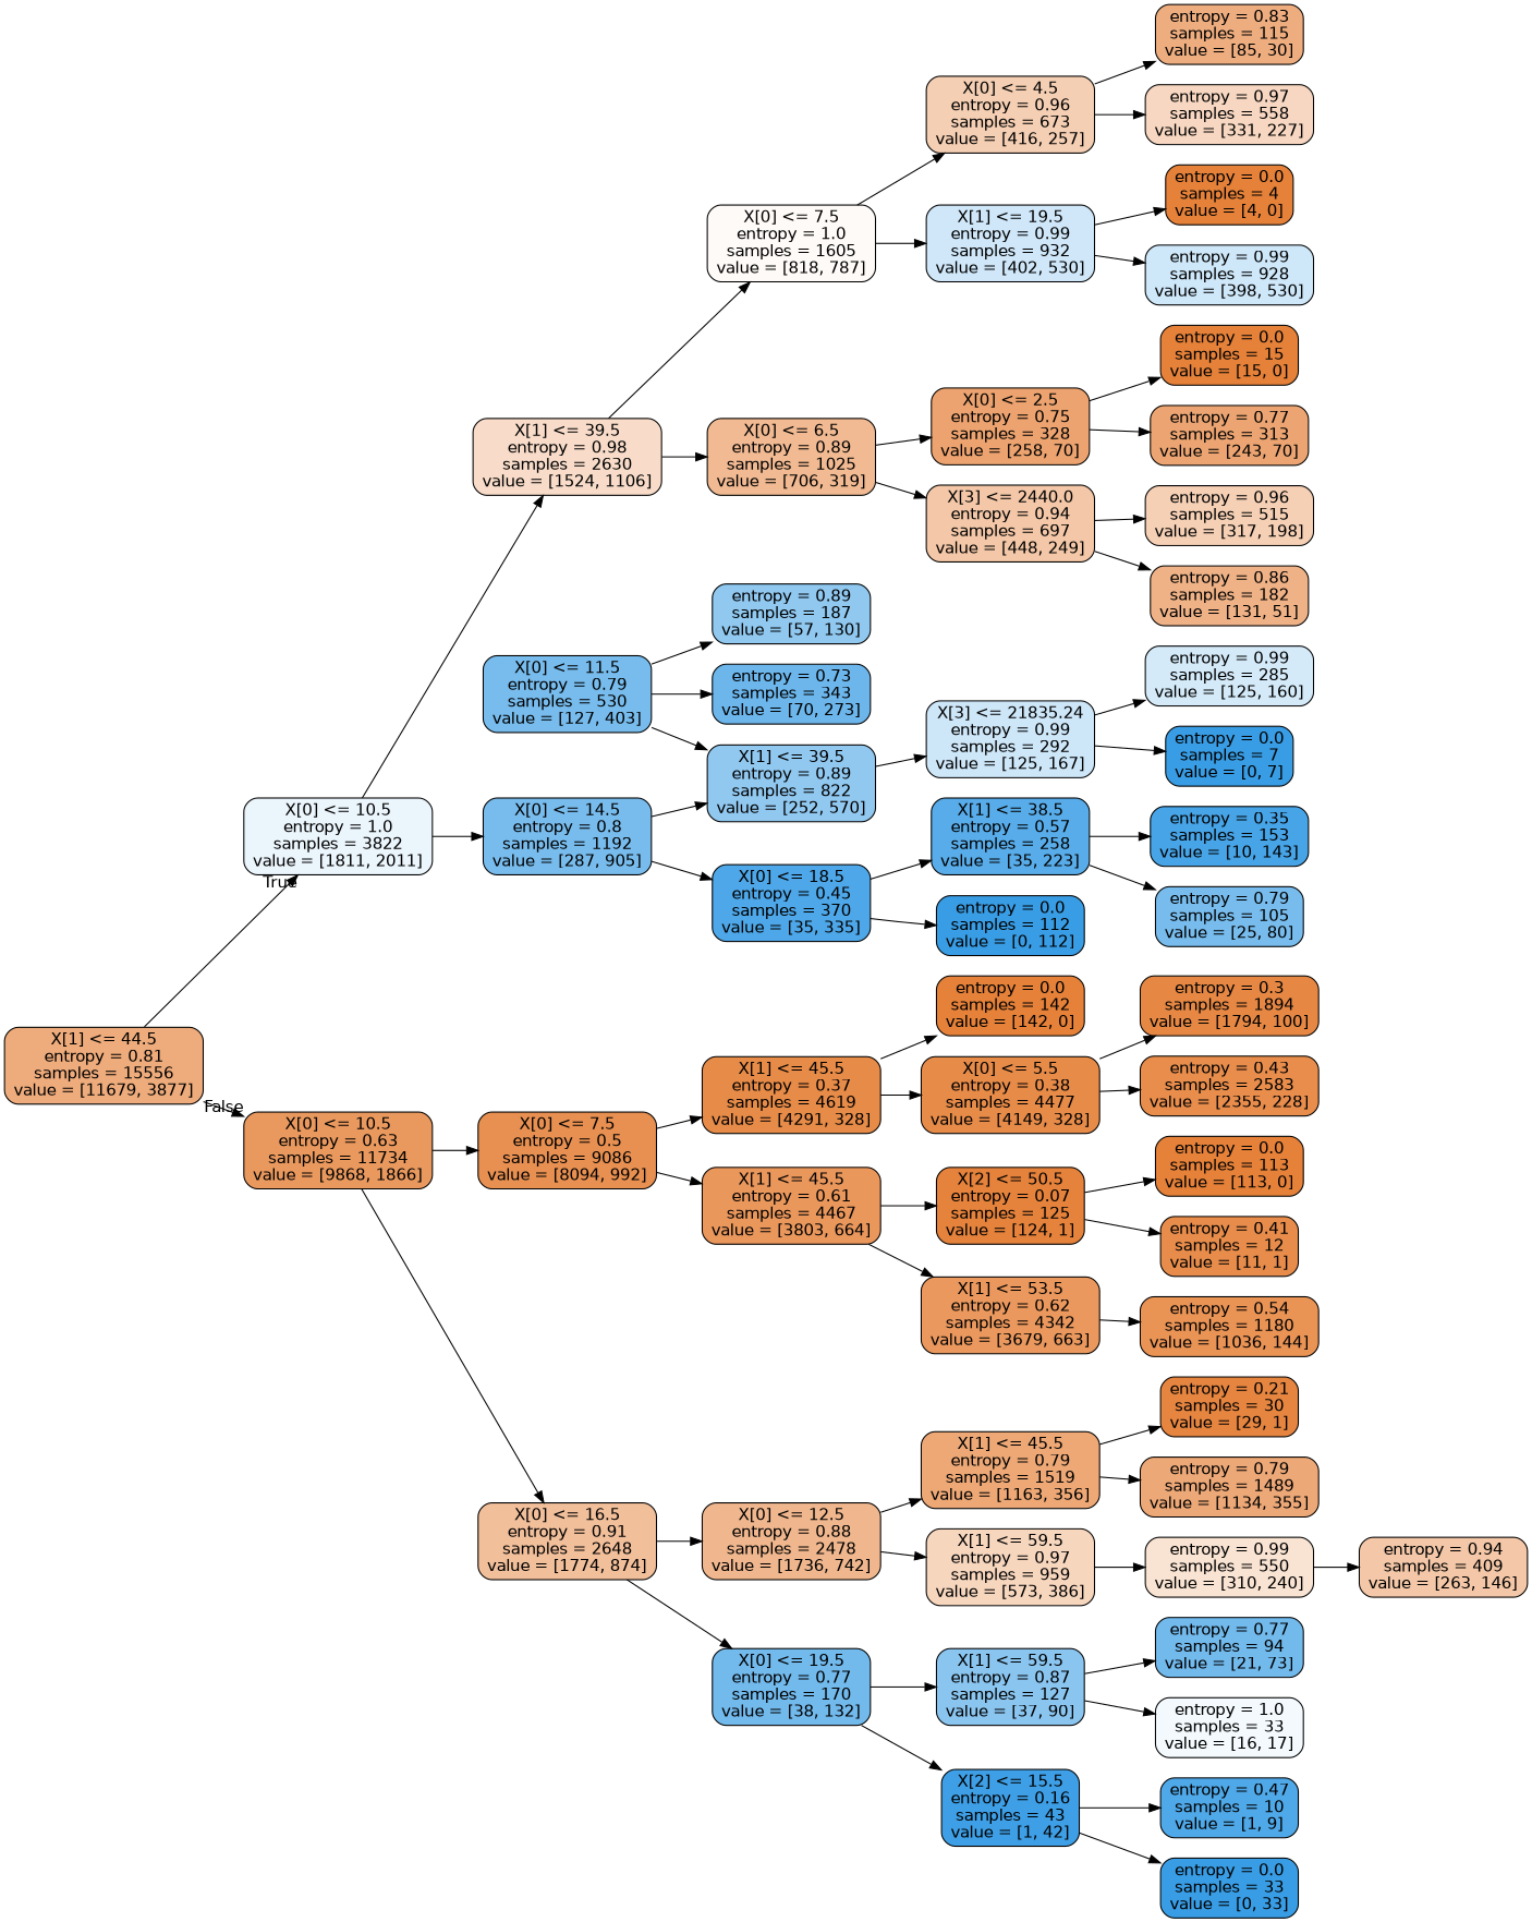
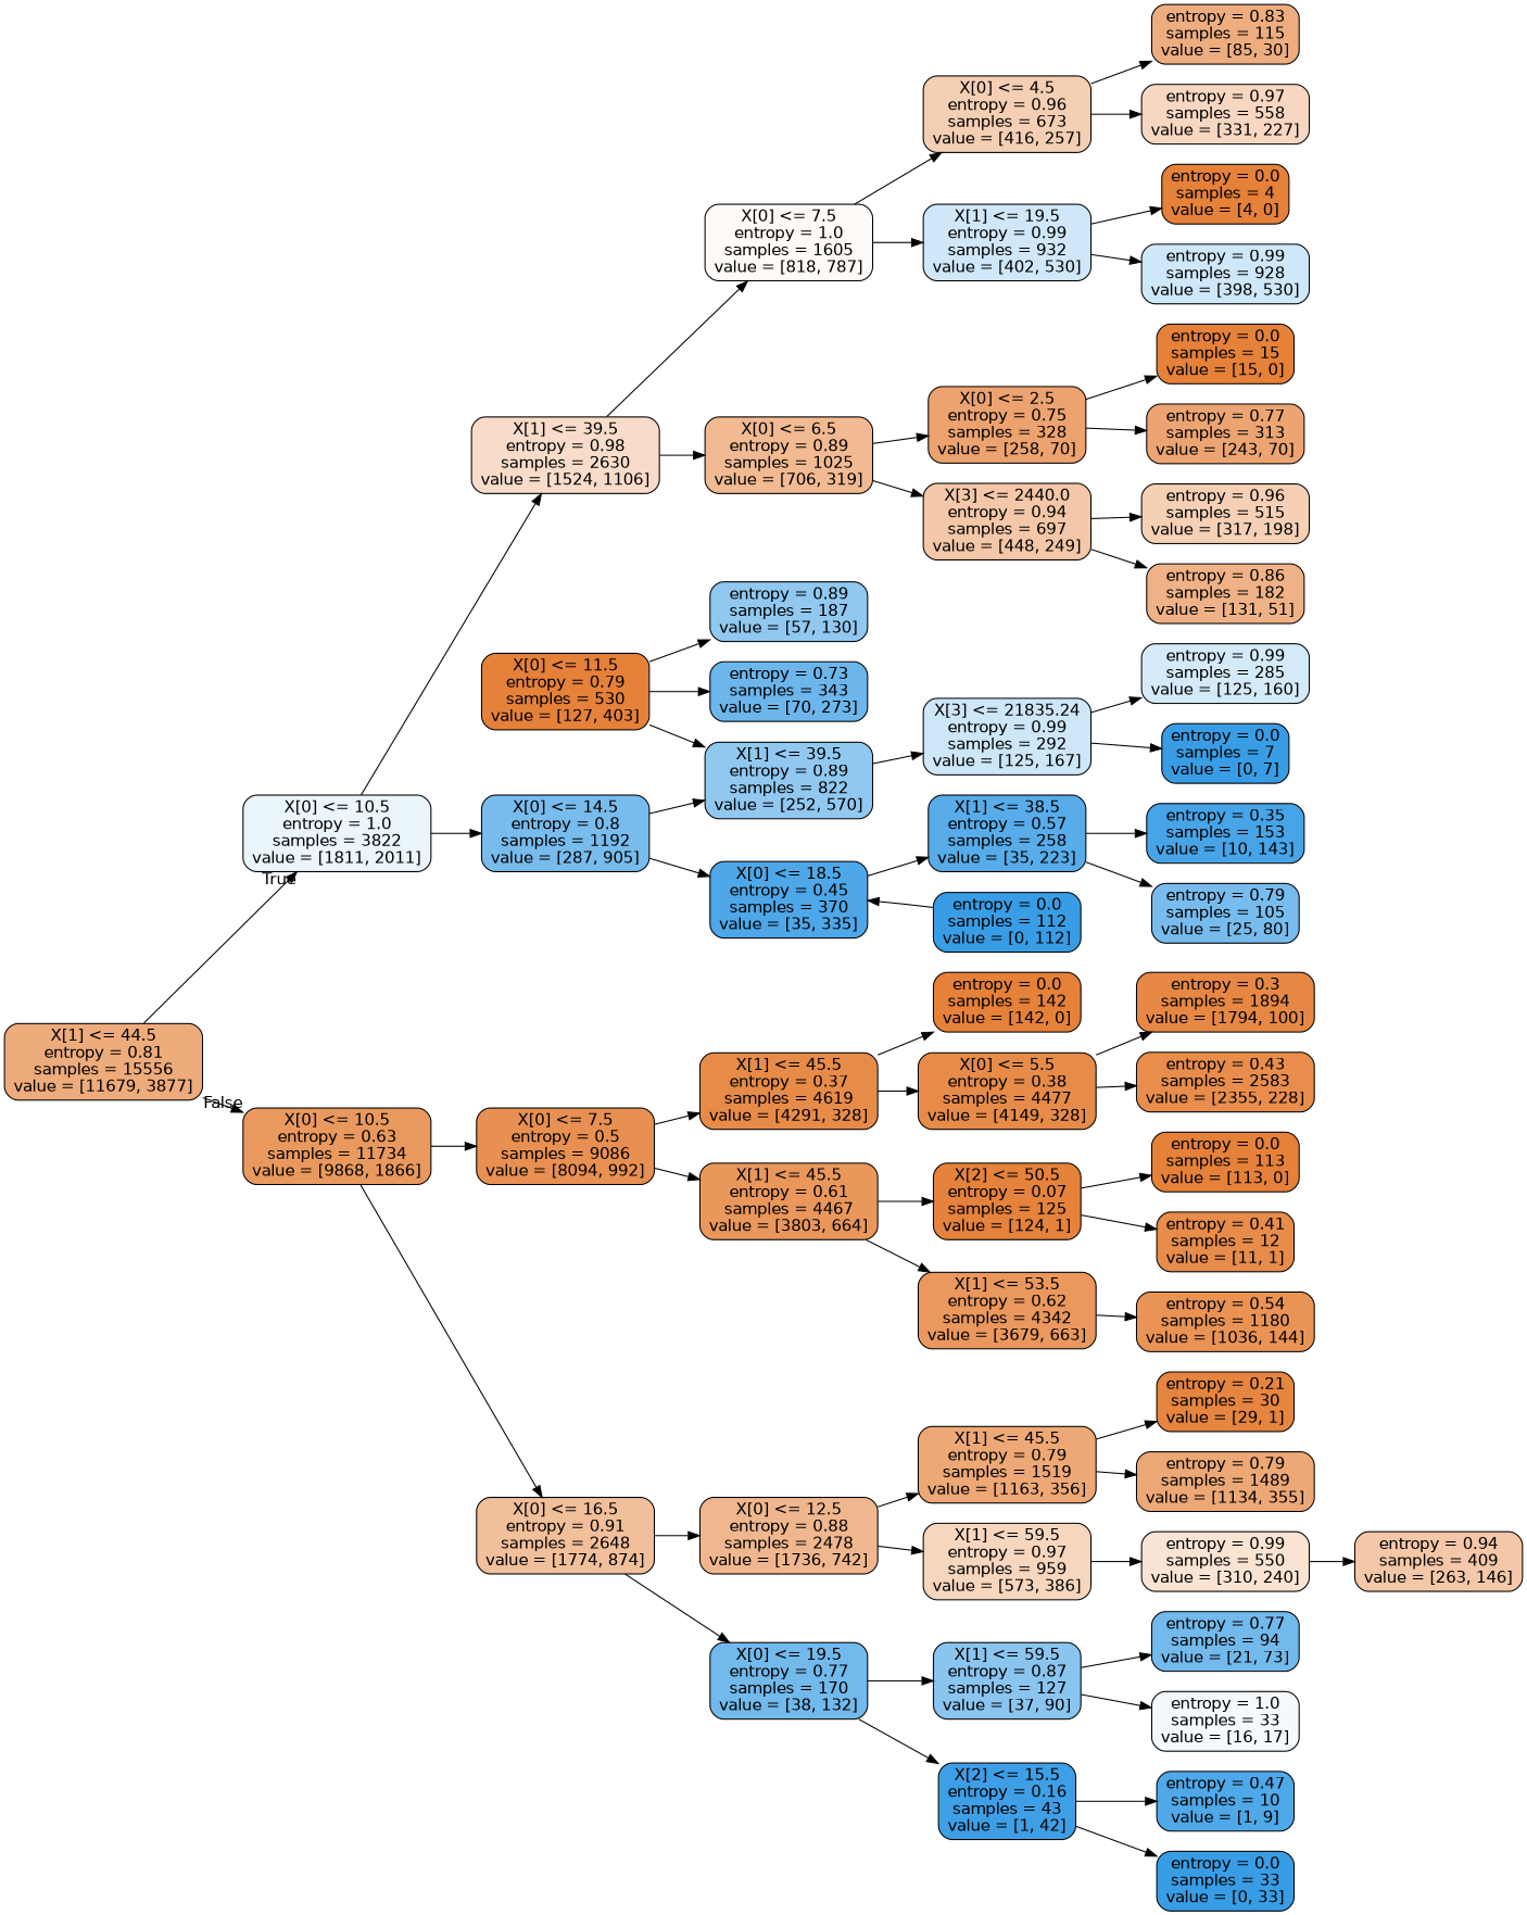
  digraph {
    rankdir=LR
    node [color=black fillcolor="#e58139" fontname=helvetica shape=box style="filled, rounded"]
    edge [fontname=helvetica]
    n1 [fillcolor="#eeab7b" label="X[1] <= 44.5\nentropy = 0.81\nsamples = 15556\nvalue = [11679, 3877]"]
    n2 [fillcolor="#ebf5fc" label="X[0] <= 10.5\nentropy = 1.0\nsamples = 3822\nvalue = [1811, 2011]"]
    n3 [fillcolor="#ea995e" label="X[0] <= 10.5\nentropy = 0.63\nsamples = 11734\nvalue = [9868, 1866]"]
    n4 [fillcolor="#f8dcc9" label="X[1] <= 39.5\nentropy = 0.98\nsamples = 2630\nvalue = [1524, 1106]"]
    n5 [fillcolor="#78bced" label="X[0] <= 14.5\nentropy = 0.8\nsamples = 1192\nvalue = [287, 905]"]
    n6 [fillcolor="#e89051" label="X[0] <= 7.5\nentropy = 0.5\nsamples = 9086\nvalue = [8094, 992]"]
    n7 [fillcolor="#f2bf9b" label="X[0] <= 16.5\nentropy = 0.91\nsamples = 2648\nvalue = [1774, 874]"]
    n8 [fillcolor="#fefaf7" label="X[0] <= 7.5\nentropy = 1.0\nsamples = 1605\nvalue = [818, 787]"]
    n9 [fillcolor="#f1ba92" label="X[0] <= 6.5\nentropy = 0.89\nsamples = 1025\nvalue = [706, 319]"]
    n10 [fillcolor="#91c8f0" label="X[1] <= 39.5\nentropy = 0.89\nsamples = 822\nvalue = [252, 570]"]
    n11 [fillcolor="#4ea7e8" label="X[0] <= 18.5\nentropy = 0.45\nsamples = 370\nvalue = [35, 335]"]
    n12 [fillcolor="#f5cfb3" label="X[0] <= 4.5\nentropy = 0.96\nsamples = 673\nvalue = [416, 257]"]
    n13 [fillcolor="#cfe7f9" label="X[1] <= 19.5\nentropy = 0.99\nsamples = 932\nvalue = [402, 530]"]
    n14 [fillcolor="#eca36f" label="X[0] <= 2.5\nentropy = 0.75\nsamples = 328\nvalue = [258, 70]"]
    n15 [fillcolor="#f3c7a7" label="X[3] <= 2440.0\nentropy = 0.94\nsamples = 697\nvalue = [448, 249]"]
    n16 [fillcolor="#eead7f" label="entropy = 0.83\nsamples = 115\nvalue = [85, 30]"]
    n17 [fillcolor="#f7d7c1" label="entropy = 0.97\nsamples = 558\nvalue = [331, 227]"]
    n18 [label="entropy = 0.0\nsamples = 4\nvalue = [4, 0]"]
    n19 [fillcolor="#cee7f9" label="entropy = 0.99\nsamples = 928\nvalue = [398, 530]"]
    n20 [label="entropy = 0.0\nsamples = 15\nvalue = [15, 0]"]
    n21 [fillcolor="#eca572" label="entropy = 0.77\nsamples = 313\nvalue = [243, 70]"]
    n22 [fillcolor="#f5d0b5" label="entropy = 0.96\nsamples = 515\nvalue = [317, 198]"]
    n23 [fillcolor="#efb286" label="entropy = 0.86\nsamples = 182\nvalue = [131, 51]"]
    n24 [fillcolor="#cde6f8" label="X[3] <= 21835.24\nentropy = 0.99\nsamples = 292\nvalue = [125, 167]"]
    n25 [fillcolor="#58ace9" label="X[1] <= 38.5\nentropy = 0.57\nsamples = 258\nvalue = [35, 223]"]
    n26 [fillcolor="#399de5" label="entropy = 0.0\nsamples = 112\nvalue = [0, 112]"]
-   n27 [fillcolor="#77bced" label="X[0] <= 11.5\nentropy = 0.79\nsamples = 530\nvalue = [127, 403]"]
+   n27 [label="X[0] <= 11.5\nentropy = 0.79\nsamples = 530\nvalue = [127, 403]"]
    n28 [fillcolor="#90c8f0" label="entropy = 0.89\nsamples = 187\nvalue = [57, 130]"]
    n29 [fillcolor="#6cb6ec" label="entropy = 0.73\nsamples = 343\nvalue = [70, 273]"]
    n30 [fillcolor="#d4eaf9" label="entropy = 0.99\nsamples = 285\nvalue = [125, 160]"]
    n31 [fillcolor="#399de5" label="entropy = 0.0\nsamples = 7\nvalue = [0, 7]"]
    n32 [fillcolor="#47a4e7" label="entropy = 0.35\nsamples = 153\nvalue = [10, 143]"]
    n33 [fillcolor="#77bced" label="entropy = 0.79\nsamples = 105\nvalue = [25, 80]"]
    n34 [fillcolor="#e78b48" label="X[1] <= 45.5\nentropy = 0.37\nsamples = 4619\nvalue = [4291, 328]"]
    n35 [fillcolor="#ea975c" label="X[1] <= 45.5\nentropy = 0.61\nsamples = 4467\nvalue = [3803, 664]"]
    n36 [fillcolor="#f0b78e" label="X[0] <= 12.5\nentropy = 0.88\nsamples = 2478\nvalue = [1736, 742]"]
    n37 [fillcolor="#72b9ec" label="X[0] <= 19.5\nentropy = 0.77\nsamples = 170\nvalue = [38, 132]"]
    n38 [label="entropy = 0.0\nsamples = 142\nvalue = [142, 0]"]
    n39 [fillcolor="#e78b49" label="X[0] <= 5.5\nentropy = 0.38\nsamples = 4477\nvalue = [4149, 328]"]
    n40 [fillcolor="#e5823b" label="X[2] <= 50.5\nentropy = 0.07\nsamples = 125\nvalue = [124, 1]"]
    n41 [fillcolor="#ea985d" label="X[1] <= 53.5\nentropy = 0.62\nsamples = 4342\nvalue = [3679, 663]"]
    n42 [fillcolor="#e68844" label="entropy = 0.3\nsamples = 1894\nvalue = [1794, 100]"]
    n43 [fillcolor="#e88d4c" label="entropy = 0.43\nsamples = 2583\nvalue = [2355, 228]"]
    n44 [label="entropy = 0.0\nsamples = 113\nvalue = [113, 0]"]
    n45 [fillcolor="#e78c4b" label="entropy = 0.41\nsamples = 12\nvalue = [11, 1]"]
    n46 [fillcolor="#e99355" label="entropy = 0.54\nsamples = 1180\nvalue = [1036, 144]"]
    n47 [fillcolor="#eda876" label="X[1] <= 45.5\nentropy = 0.79\nsamples = 1519\nvalue = [1163, 356]"]
    n48 [fillcolor="#f7d6be" label="X[1] <= 59.5\nentropy = 0.97\nsamples = 959\nvalue = [573, 386]"]
    n49 [fillcolor="#8ac5f0" label="X[1] <= 59.5\nentropy = 0.87\nsamples = 127\nvalue = [37, 90]"]
    n50 [fillcolor="#3e9fe6" label="X[2] <= 15.5\nentropy = 0.16\nsamples = 43\nvalue = [1, 42]"]
    n51 [fillcolor="#e68540" label="entropy = 0.21\nsamples = 30\nvalue = [29, 1]"]
    n52 [fillcolor="#eda877" label="entropy = 0.79\nsamples = 1489\nvalue = [1134, 355]"]
    n53 [fillcolor="#f9e3d2" label="entropy = 0.99\nsamples = 550\nvalue = [310, 240]"]
    n54 [fillcolor="#f3c7a7" label="entropy = 0.94\nsamples = 409\nvalue = [263, 146]"]
    n55 [fillcolor="#72b9ec" label="entropy = 0.77\nsamples = 94\nvalue = [21, 73]"]
    n56 [fillcolor="#f3f9fd" label="entropy = 1.0\nsamples = 33\nvalue = [16, 17]"]
    n57 [fillcolor="#4fa8e8" label="entropy = 0.47\nsamples = 10\nvalue = [1, 9]"]
    n58 [fillcolor="#399de5" label="entropy = 0.0\nsamples = 33\nvalue = [0, 33]"]
    n1 -> n2 [headlabel=True labelangle=45 labeldistance=2.5]
    n1 -> n3 [headlabel=False labelangle=-45 labeldistance=2.5]
    n2 -> n4
    n2 -> n5
    n3 -> n6
    n3 -> n7
    n4 -> n8
    n4 -> n9
    n5 -> n10
    n5 -> n11
    n6 -> n34
    n6 -> n35
    n7 -> n36
    n7 -> n37
    n8 -> n12
    n8 -> n13
    n9 -> n14
    n9 -> n15
    n10 -> n24
    n11 -> n25
-   n11 -> n26
+   n26 -> n11
    n12 -> n16
    n12 -> n17
    n13 -> n18
    n13 -> n19
    n14 -> n20
    n14 -> n21
    n15 -> n22
    n15 -> n23
    n24 -> n30
    n24 -> n31
    n25 -> n32
    n25 -> n33
    n27 -> n10
    n27 -> n28
    n27 -> n29
    n34 -> n38
    n34 -> n39
    n35 -> n40
    n35 -> n41
    n36 -> n47
    n36 -> n48
    n37 -> n49
    n37 -> n50
    n39 -> n42
    n39 -> n43
    n40 -> n44
    n40 -> n45
    n41 -> n46
    n47 -> n51
    n47 -> n52
    n48 -> n53
    n49 -> n55
    n49 -> n56
    n50 -> n57
    n50 -> n58
    n53 -> n54
  }
